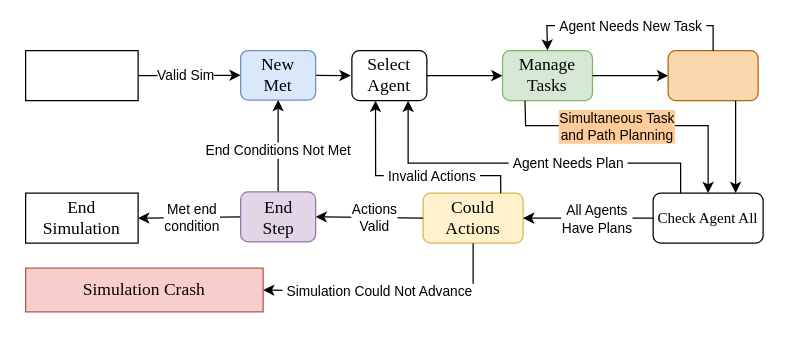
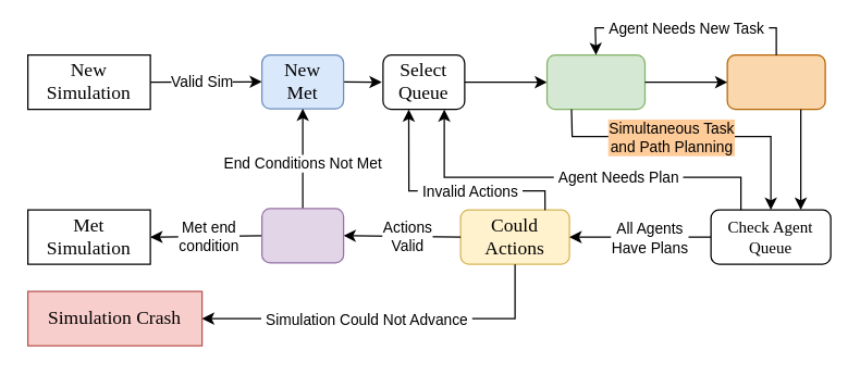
  <mxCell id="0" />
  <mxCell id="1" parent="0" />
  <mxCell id="2" value="" style="endArrow=classic;html=1;rounded=0;entryX=0;entryY=0.5;entryDx=0;entryDy=0;exitX=1;exitY=0.5;exitDx=0;exitDy=0;" parent="1" source="28" target="14" edge="1"><mxGeometry width="50" height="50" relative="1" as="geometry"><mxPoint x="130" y="40" as="sourcePoint" /><mxPoint x="350" y="240" as="targetPoint" /></mxGeometry></mxCell>
  <mxCell id="3" value="Valid Sim" style="edgeLabel;html=1;align=center;verticalAlign=middle;resizable=0;points=[];" parent="2" vertex="1" connectable="0"><mxGeometry x="-0.239" relative="1" as="geometry"><mxPoint x="7" as="offset" /></mxGeometry></mxCell>
  <mxCell id="4" value="" style="endArrow=classic;html=1;rounded=0;exitX=1;exitY=0.5;exitDx=0;exitDy=0;" parent="1" source="14" edge="1"><mxGeometry width="50" height="50" relative="1" as="geometry"><mxPoint x="270" y="100" as="sourcePoint" /><mxPoint x="280" y="60" as="targetPoint" /></mxGeometry></mxCell>
  <mxCell id="5" value="" style="endArrow=classic;html=1;rounded=0;entryX=0;entryY=0.5;entryDx=0;entryDy=0;exitX=1;exitY=0.5;exitDx=0;exitDy=0;" parent="1" source="34" target="8" edge="1"><mxGeometry width="50" height="50" relative="1" as="geometry"><mxPoint x="350" y="40" as="sourcePoint" /><mxPoint x="360" y="150" as="targetPoint" /></mxGeometry></mxCell>
  <mxCell id="6" value="" style="group" parent="1" vertex="1" connectable="0"><mxGeometry x="402" y="40" width="72" height="40" as="geometry" /></mxCell>
  <mxCell id="7" value="" style="group" parent="6" vertex="1" connectable="0"><mxGeometry x="-0.5" width="72" height="40" as="geometry" /></mxCell>
  <mxCell id="8" value="" style="rounded=1;whiteSpace=wrap;html=1;fillColor=#d5e8d4;strokeColor=#82b366;" parent="7" vertex="1"><mxGeometry width="72" height="40" as="geometry" /></mxCell>
- <mxCell id="9" value="Manage Tasks" style="text;html=1;strokeColor=none;fillColor=none;align=center;verticalAlign=middle;whiteSpace=wrap;rounded=0;fontFamily=Verdana;fontSize=14;" parent="7" vertex="1"><mxGeometry x="13.5" y="5" width="45" height="30" as="geometry" /></mxCell>
  <mxCell id="10" value="" style="group" parent="1" vertex="1" connectable="0"><mxGeometry x="534" y="40" width="72" height="40" as="geometry" /></mxCell>
  <mxCell id="11" value="" style="rounded=1;whiteSpace=wrap;html=1;fillColor=#fad7ac;strokeColor=#b46504;" parent="10" vertex="1"><mxGeometry width="72" height="40" as="geometry" /></mxCell>
  <mxCell id="12" value="" style="endArrow=classic;html=1;rounded=0;exitX=1;exitY=0.5;exitDx=0;exitDy=0;entryX=0;entryY=0.5;entryDx=0;entryDy=0;" parent="1" source="8" target="11" edge="1"><mxGeometry width="50" height="50" relative="1" as="geometry"><mxPoint x="460" y="150" as="sourcePoint" /><mxPoint x="510" y="100" as="targetPoint" /></mxGeometry></mxCell>
  <mxCell id="13" value="" style="group" parent="1" vertex="1" connectable="0"><mxGeometry x="192" y="40" width="60" height="39.5" as="geometry" /></mxCell>
  <mxCell id="14" value="" style="rounded=1;whiteSpace=wrap;html=1;fillColor=#dae8fc;strokeColor=#6c8ebf;" parent="13" vertex="1"><mxGeometry width="60" height="39.5" as="geometry" /></mxCell>
  <mxCell id="15" value="New Met" style="text;html=1;strokeColor=none;fillColor=none;align=center;verticalAlign=middle;whiteSpace=wrap;rounded=0;fontFamily=Verdana;fontSize=14;" parent="13" vertex="1"><mxGeometry x="10.88" y="9.66" width="38.13" height="19.75" as="geometry" /></mxCell>
  <mxCell id="16" value="" style="group;" parent="1" vertex="1" connectable="0"><mxGeometry x="338" y="154" width="80" height="40" as="geometry" /></mxCell>
  <mxCell id="17" value="" style="rounded=1;whiteSpace=wrap;html=1;fillColor=#fff2cc;strokeColor=#d6b656;" parent="16" vertex="1"><mxGeometry width="80" height="40" as="geometry" /></mxCell>
  <mxCell id="18" value="Could Actions" style="text;html=1;strokeColor=none;fillColor=none;align=center;verticalAlign=middle;whiteSpace=wrap;rounded=0;fontFamily=Verdana;fontSize=14;" parent="16" vertex="1"><mxGeometry x="10" y="5" width="60" height="30" as="geometry" /></mxCell>
  <mxCell id="19" value="" style="endArrow=classic;html=1;rounded=0;exitX=0.5;exitY=0;exitDx=0;exitDy=0;entryX=0.5;entryY=1;entryDx=0;entryDy=0;" parent="1" source="48" target="14" edge="1"><mxGeometry width="50" height="50" relative="1" as="geometry"><mxPoint x="280" y="180" as="sourcePoint" /><mxPoint x="330" y="130" as="targetPoint" /></mxGeometry></mxCell>
  <mxCell id="20" value="End Conditions Not Met" style="edgeLabel;html=1;align=center;verticalAlign=middle;resizable=0;points=[];" parent="19" vertex="1" connectable="0"><mxGeometry x="-0.062" y="1" relative="1" as="geometry"><mxPoint as="offset" /></mxGeometry></mxCell>
  <mxCell id="21" value="" style="endArrow=classic;html=1;rounded=0;exitX=0;exitY=0.5;exitDx=0;exitDy=0;entryX=1;entryY=0.5;entryDx=0;entryDy=0;" parent="1" source="17" target="48" edge="1"><mxGeometry width="50" height="50" relative="1" as="geometry"><mxPoint x="310" y="140" as="sourcePoint" /><mxPoint x="360" y="90" as="targetPoint" /></mxGeometry></mxCell>
  <mxCell id="22" value="Actions &lt;br&gt;Valid" style="edgeLabel;html=1;align=center;verticalAlign=middle;resizable=0;points=[];" parent="21" vertex="1" connectable="0"><mxGeometry x="-0.074" relative="1" as="geometry"><mxPoint as="offset" /></mxGeometry></mxCell>
  <mxCell id="23" value="" style="endArrow=classic;html=1;rounded=0;exitX=0;exitY=0.5;exitDx=0;exitDy=0;entryX=1;entryY=0.5;entryDx=0;entryDy=0;" parent="1" source="48" target="31" edge="1"><mxGeometry width="50" height="50" relative="1" as="geometry"><mxPoint x="150" y="110" as="sourcePoint" /><mxPoint x="130" y="170" as="targetPoint" /></mxGeometry></mxCell>
  <mxCell id="24" value="Met end&lt;br&gt;condition" style="edgeLabel;html=1;align=center;verticalAlign=middle;resizable=0;points=[];" parent="23" vertex="1" connectable="0"><mxGeometry x="-0.097" y="-1" relative="1" as="geometry"><mxPoint x="-2" y="1" as="offset" /></mxGeometry></mxCell>
  <mxCell id="25" value="" style="endArrow=classic;html=1;rounded=0;entryX=0.278;entryY=1.001;entryDx=0;entryDy=0;entryPerimeter=0;exitX=0.776;exitY=0.005;exitDx=0;exitDy=0;exitPerimeter=0;" parent="1" target="35" edge="1" source="17"><mxGeometry width="50" height="50" relative="1" as="geometry"><mxPoint x="400" y="150" as="sourcePoint" /><mxPoint x="298.5" y="80" as="targetPoint" /><Array as="points"><mxPoint x="400" y="140" /><mxPoint x="300" y="140" /></Array></mxGeometry></mxCell>
  <mxCell id="26" value="&amp;nbsp;Invalid Actions&amp;nbsp;" style="edgeLabel;html=1;align=center;verticalAlign=middle;resizable=0;points=[];" parent="25" vertex="1" connectable="0"><mxGeometry x="0.02" relative="1" as="geometry"><mxPoint x="19" as="offset" /></mxGeometry></mxCell>
  <mxCell id="27" value="" style="group" parent="1" vertex="1" connectable="0"><mxGeometry x="20" y="40" width="90" height="40" as="geometry" /></mxCell>
  <mxCell id="28" value="" style="rounded=0;whiteSpace=wrap;html=1;" parent="27" vertex="1"><mxGeometry width="90" height="40" as="geometry" /></mxCell>
+ <mxCell id="29" value="New Simulation" style="text;html=1;strokeColor=none;fillColor=none;align=center;verticalAlign=middle;whiteSpace=wrap;rounded=0;fontFamily=Verdana;fontSize=14;" parent="27" vertex="1"><mxGeometry x="5" width="80" height="40" as="geometry" /></mxCell>
  <mxCell id="30" value="" style="group" parent="1" vertex="1" connectable="0"><mxGeometry x="20" y="154" width="90" height="40" as="geometry" /></mxCell>
  <mxCell id="31" value="" style="rounded=0;whiteSpace=wrap;html=1;" parent="30" vertex="1"><mxGeometry width="90" height="40" as="geometry" /></mxCell>
- <mxCell id="32" value="End Simulation" style="text;html=1;strokeColor=none;fillColor=none;align=center;verticalAlign=middle;whiteSpace=wrap;rounded=0;fontFamily=Verdana;fontSize=14;" parent="30" vertex="1"><mxGeometry x="5" width="80" height="40" as="geometry" /></mxCell>
+ <mxCell id="32" value="Met Simulation" style="text;html=1;strokeColor=none;fillColor=none;align=center;verticalAlign=middle;whiteSpace=wrap;rounded=0;fontFamily=Verdana;fontSize=14;" parent="30" vertex="1"><mxGeometry x="5" width="80" height="40" as="geometry" /></mxCell>
  <mxCell id="33" value="" style="group" parent="1" vertex="1" connectable="0"><mxGeometry x="281" y="40" width="60" height="40" as="geometry" /></mxCell>
  <mxCell id="34" value="" style="rounded=1;whiteSpace=wrap;html=1;" parent="33" vertex="1"><mxGeometry width="60" height="40" as="geometry" /></mxCell>
- <mxCell id="35" value="Select Agent" style="text;html=1;strokeColor=none;fillColor=none;align=center;verticalAlign=middle;whiteSpace=wrap;rounded=0;fontFamily=Verdana;fontSize=14;" parent="33" vertex="1"><mxGeometry x="5" width="50" height="40" as="geometry" /></mxCell>
- <mxCell id="36" value="&lt;font face=&quot;Verdana&quot;&gt;Check Agent All&lt;/font&gt;" style="rounded=1;whiteSpace=wrap;html=1;" parent="1" vertex="1"><mxGeometry x="522" y="154" width="88" height="40" as="geometry" /></mxCell>
+ <mxCell id="35" value="Select Queue" style="text;html=1;strokeColor=none;fillColor=none;align=center;verticalAlign=middle;whiteSpace=wrap;rounded=0;fontFamily=Verdana;fontSize=14;" parent="33" vertex="1"><mxGeometry x="5" width="50" height="40" as="geometry" /></mxCell>
+ <mxCell id="36" value="&lt;font face=&quot;Verdana&quot;&gt;Check Agent Queue&lt;/font&gt;" style="rounded=1;whiteSpace=wrap;html=1;" parent="1" vertex="1"><mxGeometry x="522" y="154" width="88" height="40" as="geometry" /></mxCell>
  <mxCell id="37" value="" style="endArrow=classic;html=1;rounded=0;exitX=0.75;exitY=1;exitDx=0;exitDy=0;entryX=0.75;entryY=0;entryDx=0;entryDy=0;" parent="1" source="11" target="36" edge="1"><mxGeometry width="50" height="50" relative="1" as="geometry"><mxPoint x="310" y="140" as="sourcePoint" /><mxPoint x="360" y="90" as="targetPoint" /></mxGeometry></mxCell>
  <mxCell id="38" value="" style="endArrow=classic;html=1;rounded=0;exitX=0.25;exitY=0;exitDx=0;exitDy=0;entryX=0.75;entryY=1;entryDx=0;entryDy=0;" parent="1" source="36" target="34" edge="1"><mxGeometry width="50" height="50" relative="1" as="geometry"><mxPoint x="410" y="140" as="sourcePoint" /><mxPoint x="460" y="90" as="targetPoint" /><Array as="points"><mxPoint x="544" y="130" /><mxPoint x="326" y="130" /></Array></mxGeometry></mxCell>
  <mxCell id="39" value="&amp;nbsp;Agent Needs Plan&amp;nbsp;" style="edgeLabel;html=1;align=center;verticalAlign=middle;resizable=0;points=[];" parent="38" vertex="1" connectable="0"><mxGeometry x="-0.21" y="1" relative="1" as="geometry"><mxPoint y="-2" as="offset" /></mxGeometry></mxCell>
  <mxCell id="40" value="" style="endArrow=classic;html=1;rounded=0;exitX=0;exitY=0.5;exitDx=0;exitDy=0;entryX=1;entryY=0.5;entryDx=0;entryDy=0;" parent="1" source="36" target="17" edge="1"><mxGeometry width="50" height="50" relative="1" as="geometry"><mxPoint x="430" y="140" as="sourcePoint" /><mxPoint x="480" y="90" as="targetPoint" /></mxGeometry></mxCell>
  <mxCell id="41" value="All Agents&lt;br&gt;Have Plans" style="edgeLabel;html=1;align=center;verticalAlign=middle;resizable=0;points=[];" parent="40" vertex="1" connectable="0"><mxGeometry x="-0.148" y="1" relative="1" as="geometry"><mxPoint x="-2" y="-1" as="offset" /></mxGeometry></mxCell>
- <mxCell id="42" value="&lt;font face=&quot;Verdana&quot; style=&quot;font-size: 14px;&quot;&gt;Simulation Crash&lt;/font&gt;" style="rounded=0;whiteSpace=wrap;html=1;fillColor=#f8cecc;strokeColor=#b85450;" parent="1" vertex="1"><mxGeometry x="20" y="214" width="190" height="35" as="geometry" /></mxCell>
+ <mxCell id="42" value="&lt;font face=&quot;Verdana&quot; style=&quot;font-size: 14px;&quot;&gt;Simulation Crash&lt;/font&gt;" style="rounded=0;whiteSpace=wrap;html=1;fillColor=#f8cecc;strokeColor=#b85450;" parent="1" vertex="1"><mxGeometry x="20" y="214" width="128" height="40" as="geometry" /></mxCell>
  <mxCell id="43" value="" style="endArrow=classic;html=1;rounded=0;exitX=0.5;exitY=1;exitDx=0;exitDy=0;entryX=1;entryY=0.5;entryDx=0;entryDy=0;" parent="1" source="17" target="42" edge="1"><mxGeometry width="50" height="50" relative="1" as="geometry"><mxPoint x="300" y="180" as="sourcePoint" /><mxPoint x="350" y="130" as="targetPoint" /><Array as="points"><mxPoint x="378" y="234" /></Array></mxGeometry></mxCell>
  <mxCell id="44" value="&amp;nbsp;Simulation Could Not Advance&amp;nbsp;" style="edgeLabel;html=1;align=center;verticalAlign=middle;resizable=0;points=[];" parent="43" vertex="1" connectable="0"><mxGeometry x="0.111" relative="1" as="geometry"><mxPoint as="offset" /></mxGeometry></mxCell>
  <mxCell id="45" value="" style="endArrow=classic;html=1;rounded=0;exitX=0.5;exitY=0;exitDx=0;exitDy=0;entryX=0.5;entryY=0;entryDx=0;entryDy=0;" parent="1" source="11" target="8" edge="1"><mxGeometry width="50" height="50" relative="1" as="geometry"><mxPoint x="300" y="180" as="sourcePoint" /><mxPoint x="350" y="130" as="targetPoint" /><Array as="points"><mxPoint x="570" y="20" /><mxPoint x="437" y="20" /></Array></mxGeometry></mxCell>
  <mxCell id="46" value="&amp;nbsp;Agent Needs New Task&amp;nbsp;" style="edgeLabel;html=1;align=center;verticalAlign=middle;resizable=0;points=[];" parent="45" vertex="1" connectable="0"><mxGeometry x="0.091" relative="1" as="geometry"><mxPoint x="7" as="offset" /></mxGeometry></mxCell>
  <mxCell id="47" value="" style="group" vertex="1" connectable="0" parent="1"><mxGeometry x="192" y="153" width="60" height="41" as="geometry" /></mxCell>
  <mxCell id="48" value="" style="rounded=1;whiteSpace=wrap;html=1;fillColor=#e1d5e7;strokeColor=#9673a6;" parent="47" vertex="1"><mxGeometry width="60" height="40" as="geometry" /></mxCell>
  <mxCell id="49" value="" style="group" parent="47" vertex="1" connectable="0"><mxGeometry y="1" width="60" height="40" as="geometry" /></mxCell>
- <mxCell id="50" value="End Step" style="text;html=1;strokeColor=none;fillColor=none;align=center;verticalAlign=middle;whiteSpace=wrap;rounded=0;fontFamily=Verdana;fontSize=14;" parent="49" vertex="1"><mxGeometry x="13.75" y="5" width="32.5" height="30" as="geometry" /></mxCell>
  <mxCell id="51" value="" style="endArrow=classic;html=1;rounded=0;exitX=0.25;exitY=1;exitDx=0;exitDy=0;entryX=0.5;entryY=0;entryDx=0;entryDy=0;" edge="1" parent="1" source="8" target="36"><mxGeometry width="50" height="50" relative="1" as="geometry"><mxPoint x="420" y="160" as="sourcePoint" /><mxPoint x="470" y="110" as="targetPoint" /><Array as="points"><mxPoint x="420" y="100" /><mxPoint x="566" y="100" /></Array></mxGeometry></mxCell>
  <mxCell id="52" value="Simultaneous Task&lt;br&gt;and Path Planning" style="edgeLabel;html=1;align=center;verticalAlign=middle;resizable=0;points=[];labelBackgroundColor=#FFCC99;" vertex="1" connectable="0" parent="51"><mxGeometry x="-0.158" relative="1" as="geometry"><mxPoint as="offset" /></mxGeometry></mxCell>
